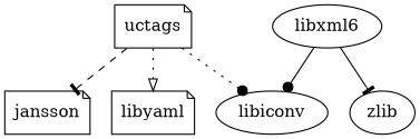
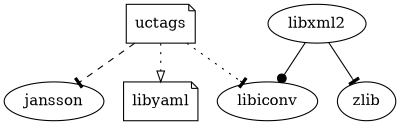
  digraph {
    node [shape=ellipse]
    edge [arrowhead=tee style=dotted]
    uctags [shape=note]
-   jansson [shape=note]
+   jansson
    libyaml [shape=note]
    libiconv
-   libxml2 [label=libxml6]
+   libxml2
    zlib
    uctags -> jansson [style=dashed]
    uctags -> libyaml [arrowhead=onormal]
-   uctags -> libiconv [arrowhead=dot]
+   uctags -> libiconv
    libxml2 -> libiconv [arrowhead=dot style=solid]
    libxml2 -> zlib [style=solid]
  }
